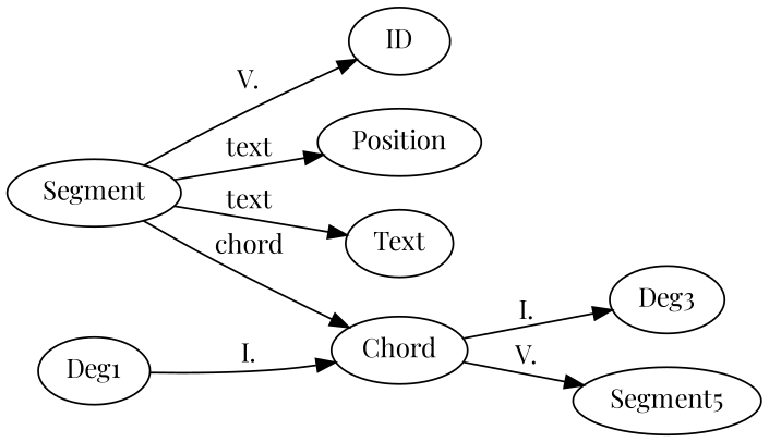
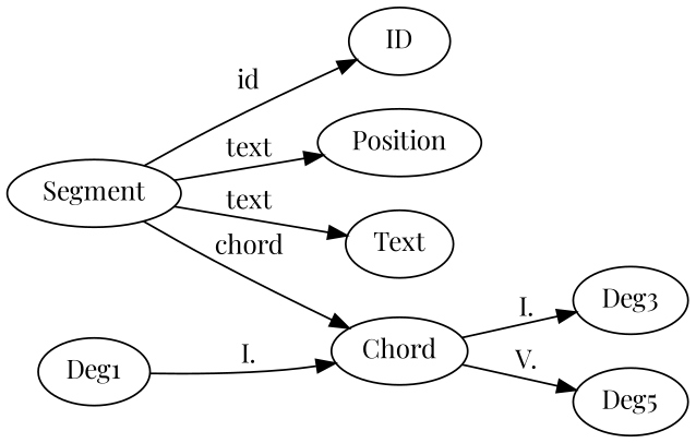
  digraph {
    fontname="Playfair Display"
    rankdir=LR
    node [fontname="Playfair Display"]
    edge [fontname="Playfair Display"]
    Segment
    ID
    Position
    Text
    Chord
    Deg3
-   Deg5 [label=Segment5]
+   Deg5
    Deg1
-   Segment -> ID [label="V."]
+   Segment -> ID [label=id]
    Segment -> Position [label=text]
    Segment -> Text [label=text]
    Segment -> Chord [label=chord]
    Chord -> Deg3 [label="I."]
    Chord -> Deg5 [label="V."]
    Deg1 -> Chord [label="I."]
  }
